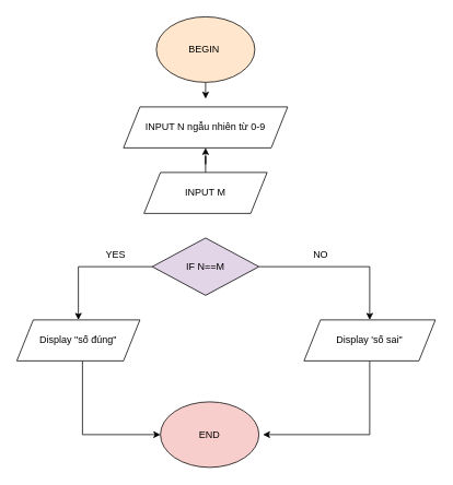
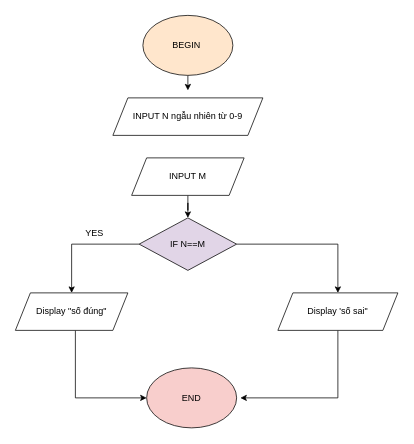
  <mxCell id="0" />
  <mxCell id="1" parent="0" />
  <mxCell id="2" style="edgeStyle=orthogonalEdgeStyle;rounded=0;orthogonalLoop=1;jettySize=auto;html=1;" parent="1" source="3" edge="1"><mxGeometry relative="1" as="geometry"><mxPoint x="250" y="120" as="targetPoint" /></mxGeometry></mxCell>
  <mxCell id="3" value="BEGIN&amp;nbsp;" style="ellipse;whiteSpace=wrap;html=1;fillColor=#ffe6cc;" parent="1" vertex="1"><mxGeometry x="190" y="20" width="120" height="80" as="geometry" /></mxCell>
  <mxCell id="4" value="INPUT N ngẫu nhiên từ 0-9" style="shape=parallelogram;perimeter=parallelogramPerimeter;whiteSpace=wrap;html=1;fixedSize=1;" parent="1" vertex="1"><mxGeometry x="150" y="130" width="200" height="50" as="geometry" /></mxCell>
- <mxCell id="5" value="" style="edgeStyle=orthogonalEdgeStyle;rounded=0;orthogonalLoop=1;jettySize=auto;html=1;" parent="1" source="6" target="4" edge="1"><mxGeometry relative="1" as="geometry" /></mxCell>
+ <mxCell id="5" value="" style="edgeStyle=orthogonalEdgeStyle;rounded=0;orthogonalLoop=1;jettySize=auto;html=1;" parent="1" source="6" target="9" edge="1"><mxGeometry relative="1" as="geometry" /></mxCell>
  <mxCell id="6" value="INPUT M" style="shape=parallelogram;perimeter=parallelogramPerimeter;whiteSpace=wrap;html=1;fixedSize=1;" parent="1" vertex="1"><mxGeometry x="175" y="210" width="150" height="50" as="geometry" /></mxCell>
  <mxCell id="7" style="edgeStyle=orthogonalEdgeStyle;rounded=0;orthogonalLoop=1;jettySize=auto;html=1;entryX=0.5;entryY=0;entryDx=0;entryDy=0;" parent="1" source="9" target="11" edge="1"><mxGeometry relative="1" as="geometry" /></mxCell>
  <mxCell id="8" style="edgeStyle=orthogonalEdgeStyle;rounded=0;orthogonalLoop=1;jettySize=auto;html=1;entryX=0.5;entryY=0;entryDx=0;entryDy=0;" parent="1" source="9" target="13" edge="1"><mxGeometry relative="1" as="geometry" /></mxCell>
  <mxCell id="9" value="IF N==M" style="rhombus;whiteSpace=wrap;html=1;fillColor=#e1d5e7;" parent="1" vertex="1"><mxGeometry x="185" y="290" width="130" height="70" as="geometry" /></mxCell>
  <mxCell id="10" style="edgeStyle=orthogonalEdgeStyle;rounded=0;orthogonalLoop=1;jettySize=auto;html=1;" parent="1" source="11" target="14" edge="1"><mxGeometry relative="1" as="geometry"><Array as="points"><mxPoint x="100" y="530" /></Array></mxGeometry></mxCell>
  <mxCell id="11" value="Display &quot;số đúng&quot;" style="shape=parallelogram;perimeter=parallelogramPerimeter;whiteSpace=wrap;html=1;fixedSize=1;" parent="1" vertex="1"><mxGeometry x="20" y="390" width="150" height="50" as="geometry" /></mxCell>
  <mxCell id="12" style="edgeStyle=orthogonalEdgeStyle;rounded=0;orthogonalLoop=1;jettySize=auto;html=1;" parent="1" source="13" edge="1"><mxGeometry relative="1" as="geometry"><mxPoint x="320" y="530" as="targetPoint" /><Array as="points"><mxPoint x="450" y="530" /></Array></mxGeometry></mxCell>
  <mxCell id="13" value="Display 'số sai&quot;" style="shape=parallelogram;perimeter=parallelogramPerimeter;whiteSpace=wrap;html=1;fixedSize=1;" parent="1" vertex="1"><mxGeometry x="370" y="390" width="160" height="50" as="geometry" /></mxCell>
  <mxCell id="14" value="END" style="ellipse;whiteSpace=wrap;html=1;fillColor=#f8cecc;" parent="1" vertex="1"><mxGeometry x="195" y="490" width="120" height="80" as="geometry" /></mxCell>
- <mxCell id="15" value="NO" style="text;html=1;align=center;verticalAlign=middle;resizable=0;points=[];autosize=1;strokeColor=none;fillColor=none;" vertex="1" parent="1"><mxGeometry x="375" y="300" width="30" height="20" as="geometry" /></mxCell>
- <mxCell id="16" value="YES" style="text;html=1;align=center;verticalAlign=middle;resizable=0;points=[];autosize=1;strokeColor=none;fillColor=none;" vertex="1" parent="1"><mxGeometry x="120" y="300" width="40" height="20" as="geometry" /></mxCell>
+ <mxCell id="16" value="YES" style="text;html=1;align=center;verticalAlign=middle;resizable=0;points=[];autosize=1;strokeColor=none;fillColor=none;" vertex="1" parent="1"><mxGeometry x="105" y="300" width="40" height="20" as="geometry" /></mxCell>
